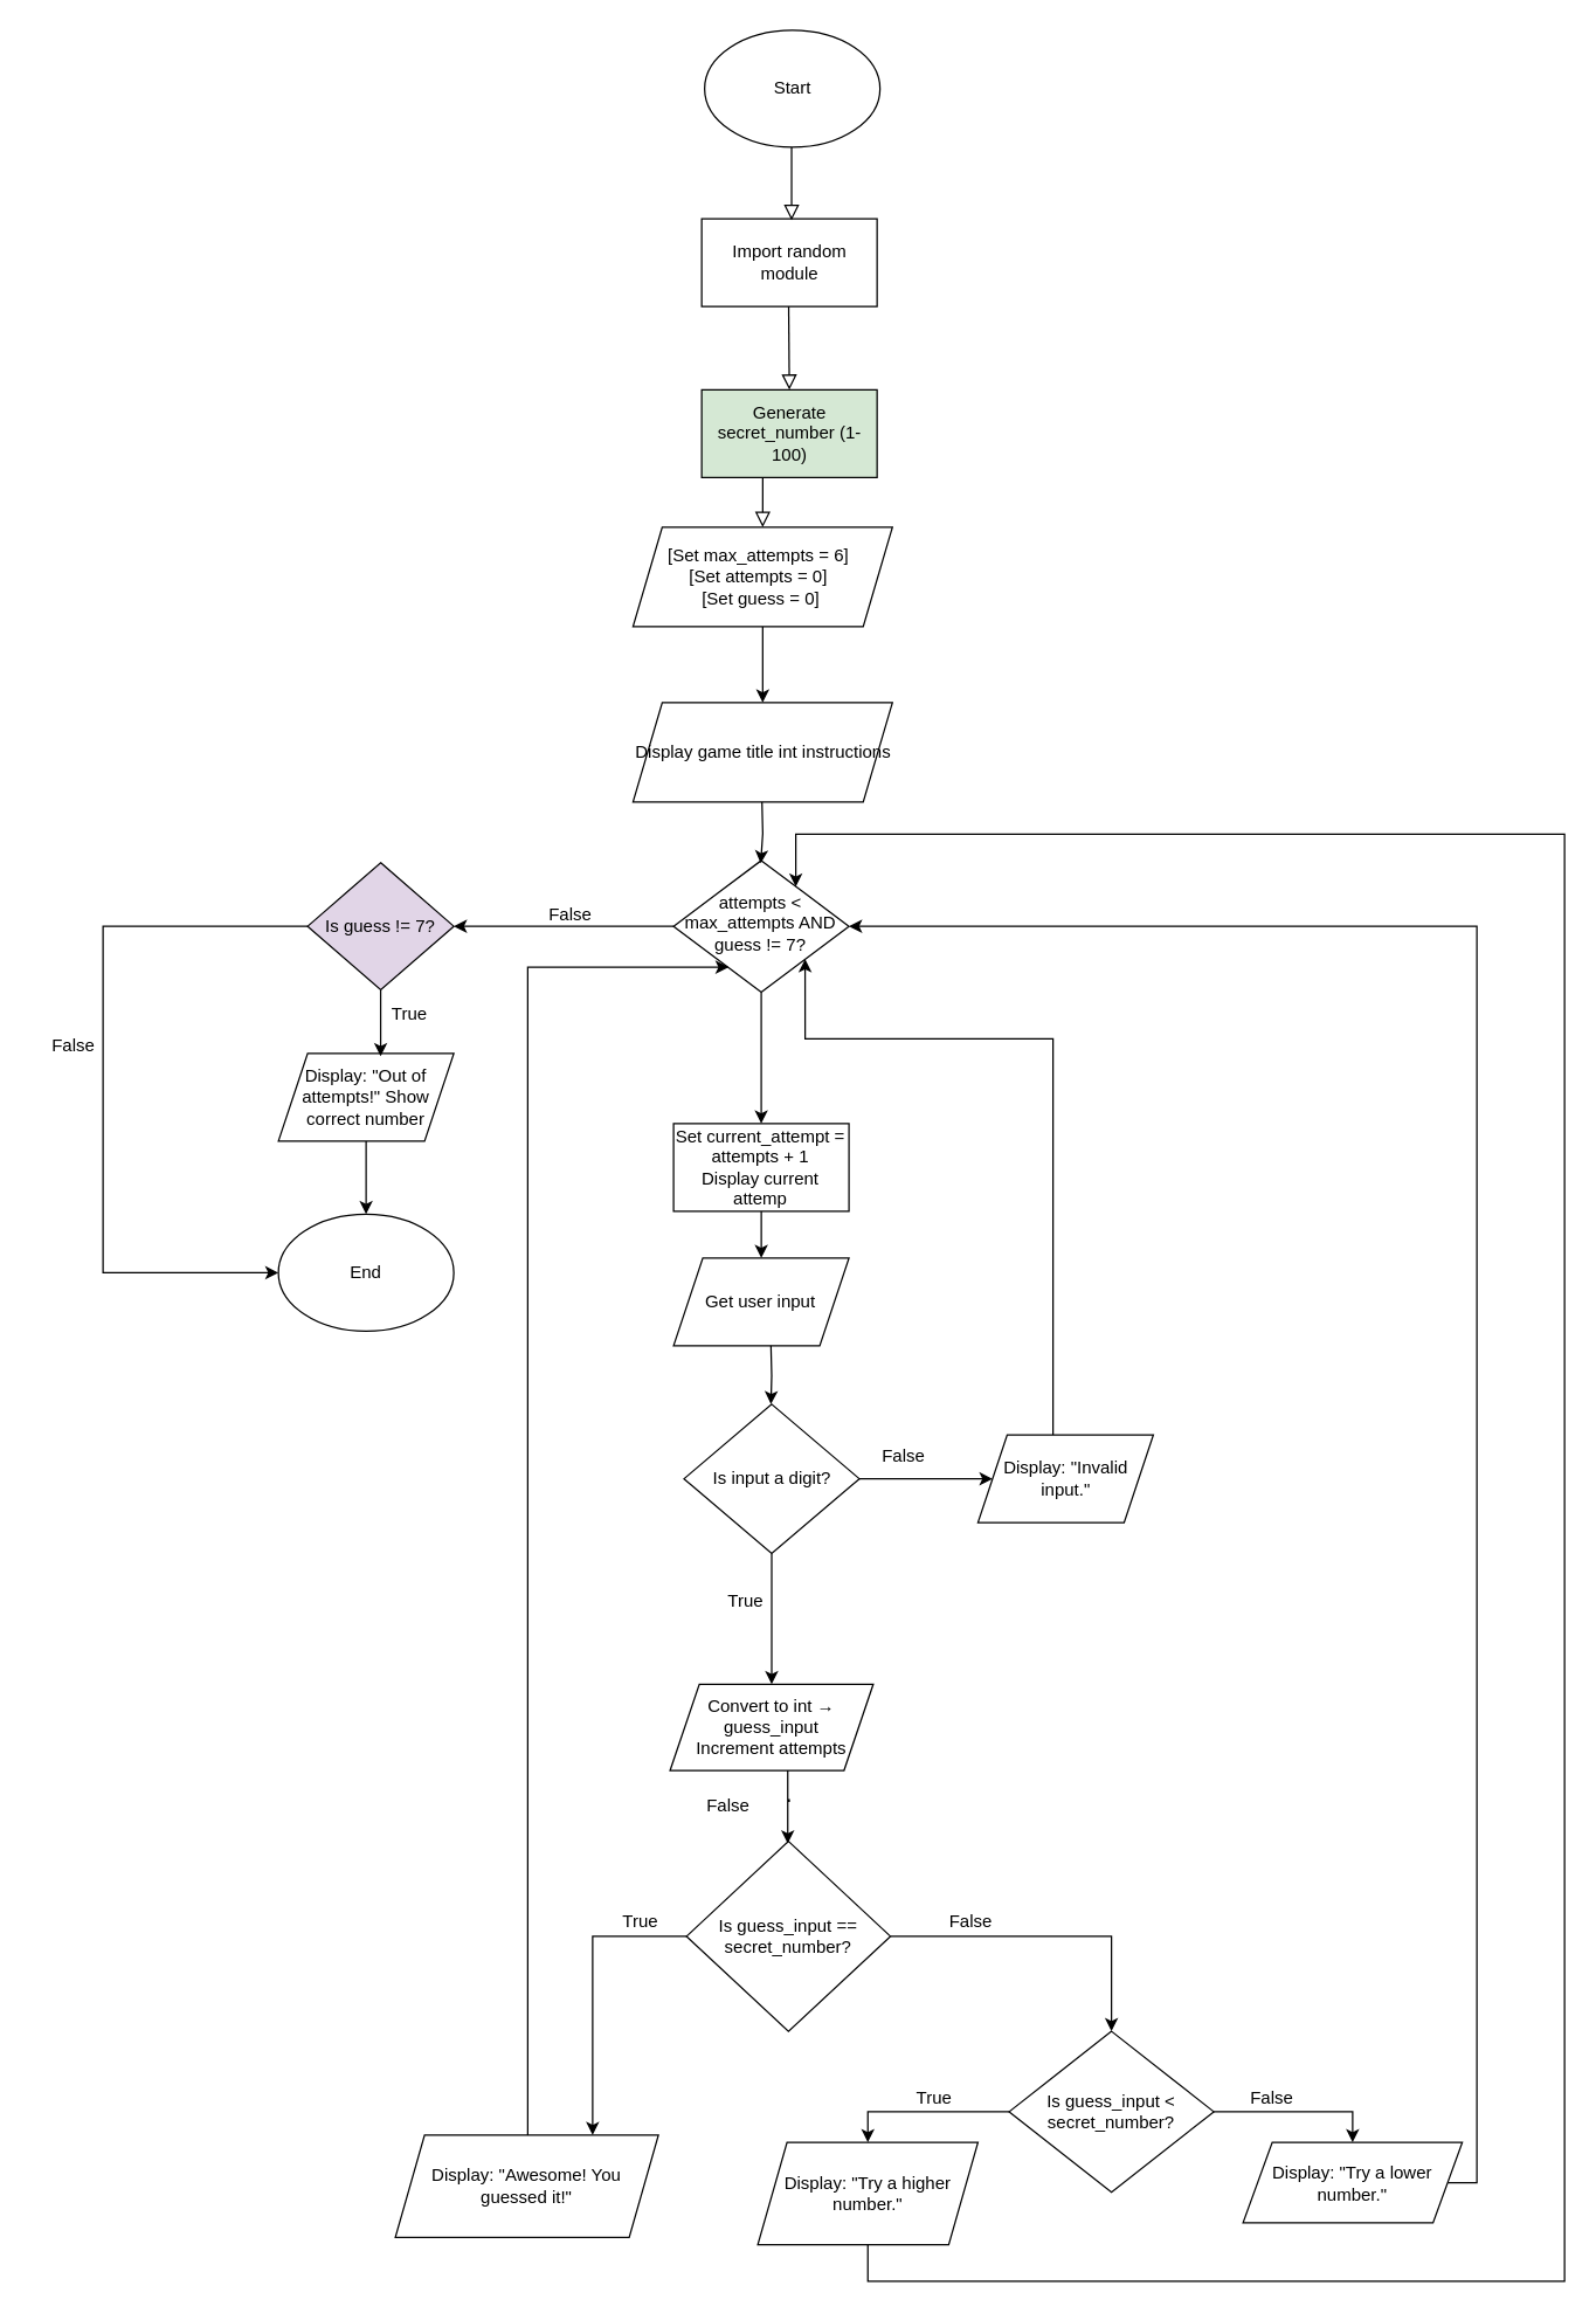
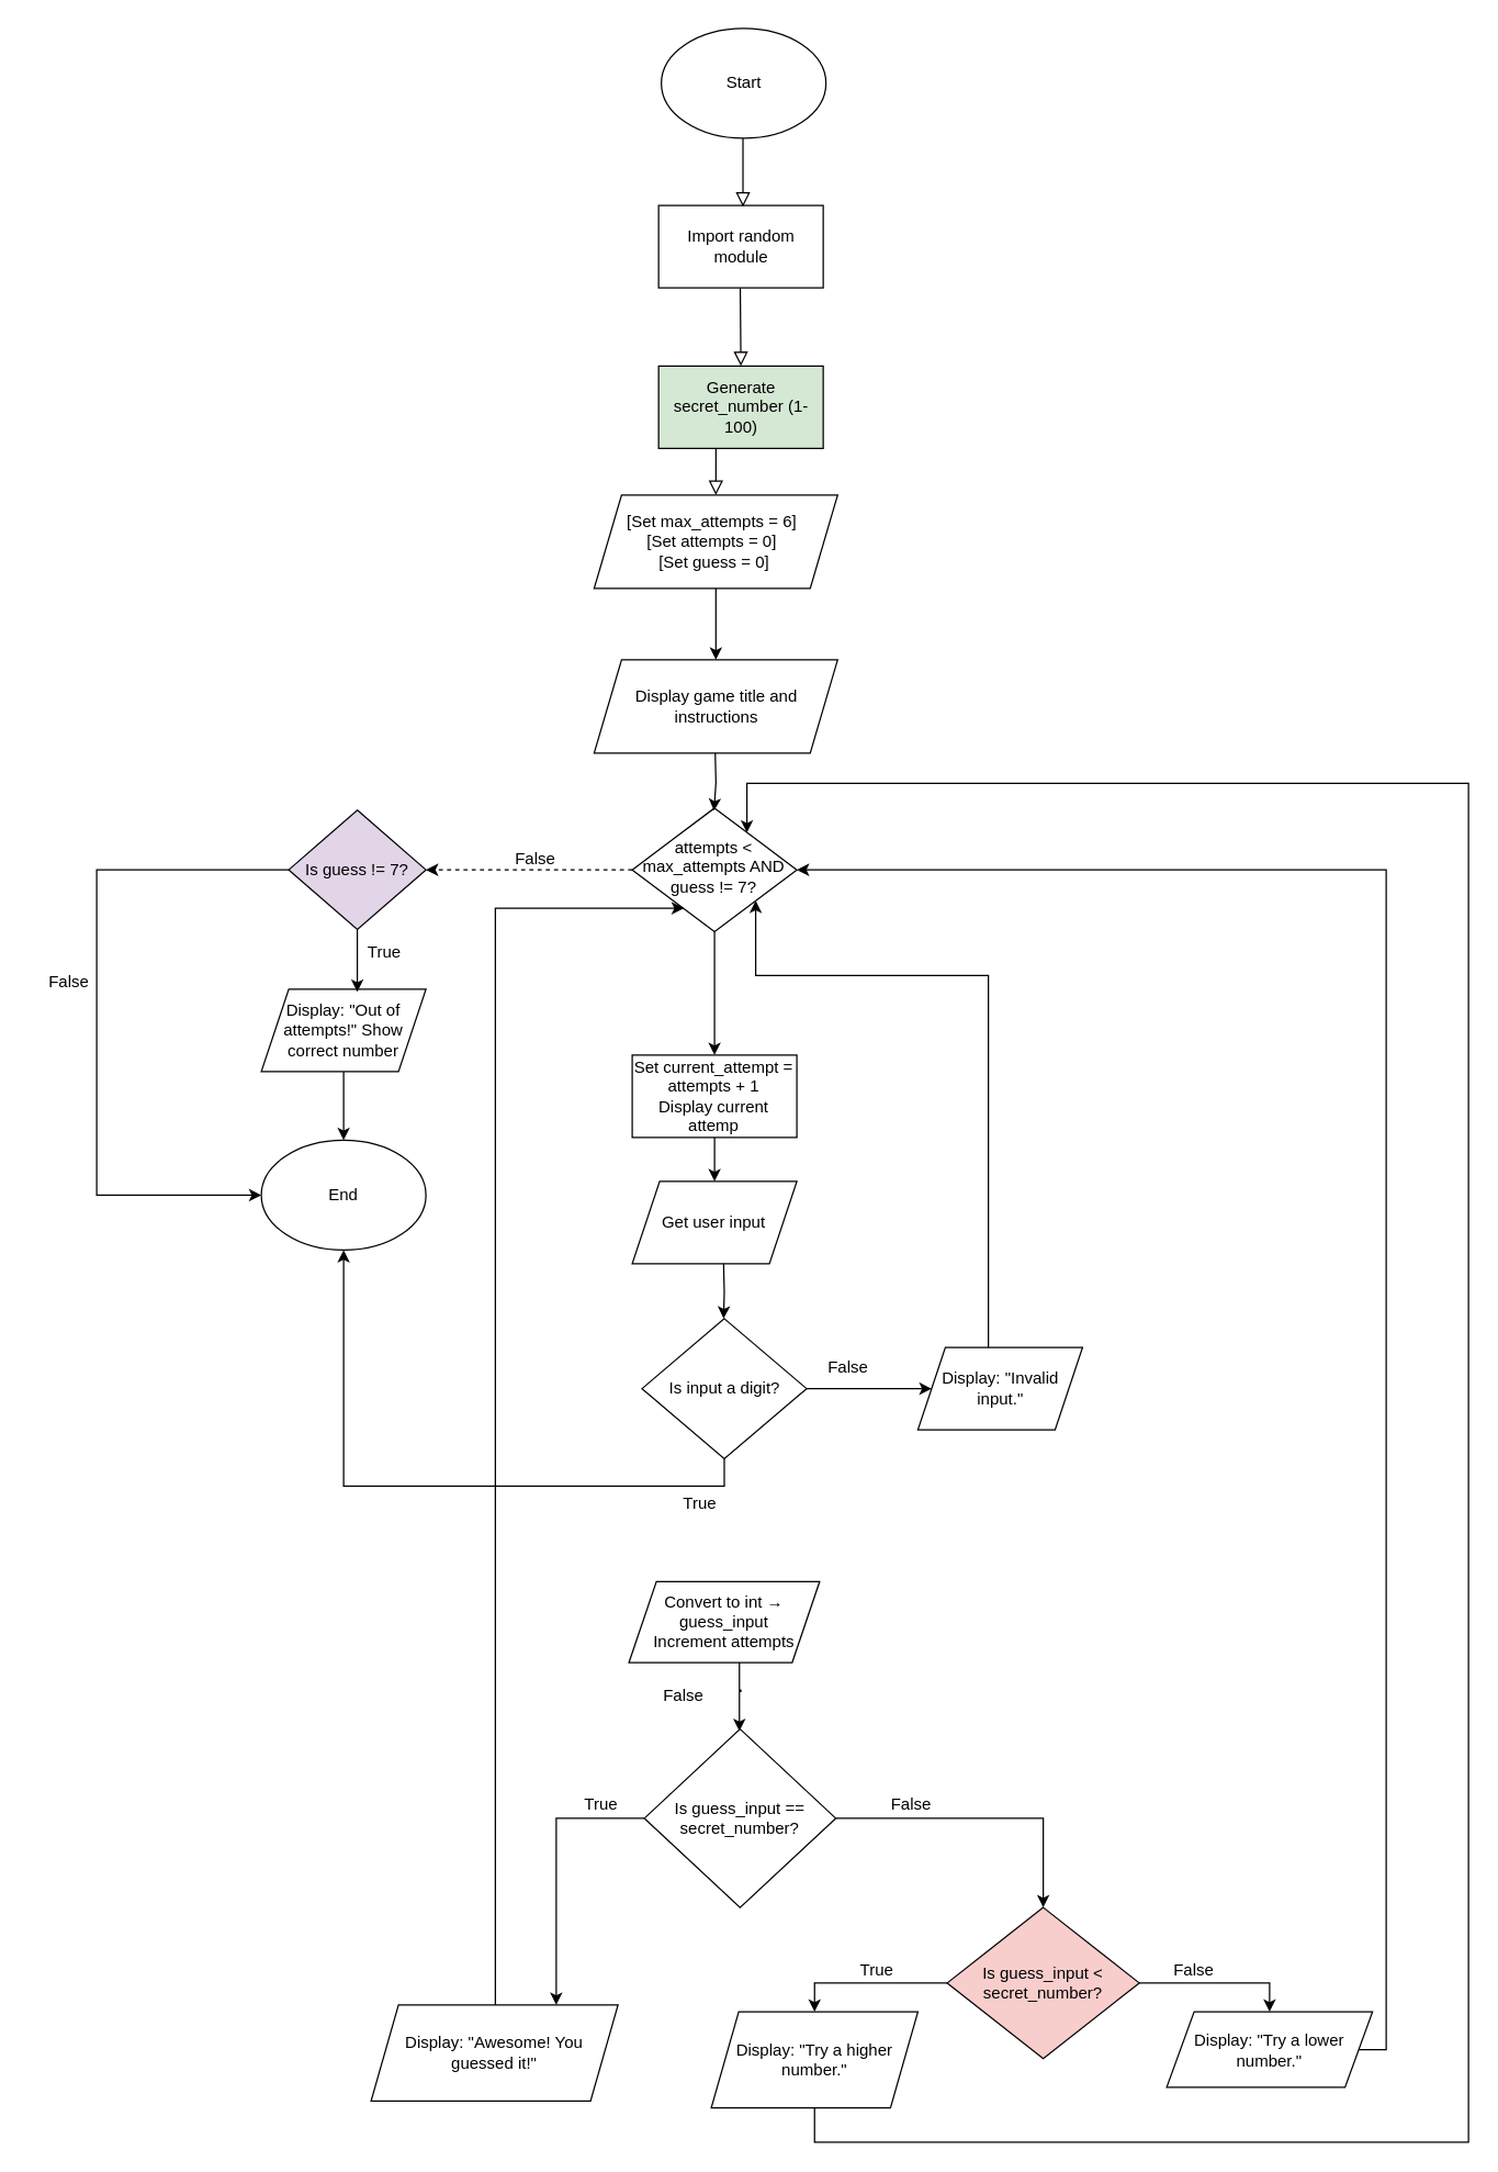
  <mxCell id="0" />
  <mxCell id="1" parent="0" />
  <mxCell id="2" value="Start" style="ellipse;whiteSpace=wrap;html=1;" vertex="1" parent="1"><mxGeometry x="481.62" y="20" width="120" height="80" as="geometry" /></mxCell>
  <mxCell id="3" style="edgeStyle=orthogonalEdgeStyle;rounded=0;orthogonalLoop=1;jettySize=auto;html=1;" edge="1" parent="1" source="4" target="25"><mxGeometry relative="1" as="geometry" /></mxCell>
  <mxCell id="4" value="&lt;div&gt;[Set max_attempts = 6]&amp;nbsp;&amp;nbsp;&lt;/div&gt;&lt;div&gt;[Set attempts = 0]&amp;nbsp;&amp;nbsp;&lt;/div&gt;&lt;div&gt;[Set guess = 0]&amp;nbsp;&lt;/div&gt;" style="shape=parallelogram;perimeter=parallelogramPerimeter;whiteSpace=wrap;html=1;fixedSize=1;" vertex="1" parent="1"><mxGeometry x="432.62" y="360" width="177.5" height="68" as="geometry" /></mxCell>
  <mxCell id="5" value="" style="rounded=0;html=1;jettySize=auto;orthogonalLoop=1;fontSize=11;endArrow=block;endFill=0;endSize=8;strokeWidth=1;shadow=0;labelBackgroundColor=none;edgeStyle=orthogonalEdgeStyle;exitX=0.5;exitY=1;exitDx=0;exitDy=0;entryX=0.5;entryY=0;entryDx=0;entryDy=0;" edge="1" parent="1" source="12" target="4"><mxGeometry relative="1" as="geometry"><mxPoint x="540.62" y="318" as="sourcePoint" /><mxPoint x="530.62" y="378" as="targetPoint" /></mxGeometry></mxCell>
  <mxCell id="6" style="edgeStyle=orthogonalEdgeStyle;rounded=0;orthogonalLoop=1;jettySize=auto;html=1;" edge="1" parent="1" source="8" target="10"><mxGeometry relative="1" as="geometry" /></mxCell>
- <mxCell id="7" style="edgeStyle=orthogonalEdgeStyle;rounded=0;orthogonalLoop=1;jettySize=auto;html=1;entryX=1;entryY=0.5;entryDx=0;entryDy=0;" edge="1" parent="1" source="8" target="42"><mxGeometry relative="1" as="geometry" /></mxCell>
+ <mxCell id="7" style="edgeStyle=orthogonalEdgeStyle;rounded=0;orthogonalLoop=1;jettySize=auto;html=1;entryX=1;entryY=0.5;entryDx=0;entryDy=0;dashed=1;" edge="1" parent="1" source="8" target="42"><mxGeometry relative="1" as="geometry" /></mxCell>
  <mxCell id="8" value="attempts &amp;lt; max_attempts AND guess != 7?" style="rhombus;whiteSpace=wrap;html=1;shadow=0;fontFamily=Helvetica;fontSize=12;align=center;strokeWidth=1;spacing=6;spacingTop=-4;" vertex="1" parent="1"><mxGeometry x="460.37" y="588" width="120" height="90" as="geometry" /></mxCell>
  <mxCell id="9" style="edgeStyle=orthogonalEdgeStyle;rounded=0;orthogonalLoop=1;jettySize=auto;html=1;" edge="1" parent="1" source="10" target="11"><mxGeometry relative="1" as="geometry" /></mxCell>
  <mxCell id="10" value="Set current_attempt = attempts + 1&lt;div&gt;Display current attemp&lt;/div&gt;" style="rounded=0;whiteSpace=wrap;html=1;" vertex="1" parent="1"><mxGeometry x="460.38" y="768" width="120" height="60" as="geometry" /></mxCell>
  <mxCell id="11" value="Get user input" style="shape=parallelogram;perimeter=parallelogramPerimeter;whiteSpace=wrap;html=1;fixedSize=1;" vertex="1" parent="1"><mxGeometry x="460.37" y="860" width="120" height="60" as="geometry" /></mxCell>
  <mxCell id="12" value="Generate secret_number (1-100)" style="rounded=0;whiteSpace=wrap;html=1;fillColor=#d5e8d4;" vertex="1" parent="1"><mxGeometry x="479.62" y="266" width="120" height="60" as="geometry" /></mxCell>
  <mxCell id="13" style="edgeStyle=orthogonalEdgeStyle;rounded=0;orthogonalLoop=1;jettySize=auto;html=1;entryX=0.75;entryY=0;entryDx=0;entryDy=0;" edge="1" parent="1" source="15" target="17"><mxGeometry relative="1" as="geometry"><mxPoint x="410" y="1324" as="targetPoint" /></mxGeometry></mxCell>
  <mxCell id="14" style="edgeStyle=orthogonalEdgeStyle;rounded=0;orthogonalLoop=1;jettySize=auto;html=1;entryX=0.5;entryY=0;entryDx=0;entryDy=0;" edge="1" parent="1" source="15" target="32"><mxGeometry relative="1" as="geometry"><mxPoint x="730" y="1324" as="targetPoint" /></mxGeometry></mxCell>
  <mxCell id="15" value="Is guess_input == secret_number?" style="rhombus;whiteSpace=wrap;html=1;" vertex="1" parent="1"><mxGeometry x="469.25" y="1259" width="139.5" height="130" as="geometry" /></mxCell>
  <mxCell id="16" style="edgeStyle=orthogonalEdgeStyle;rounded=0;orthogonalLoop=1;jettySize=auto;html=1;entryX=0.314;entryY=0.811;entryDx=0;entryDy=0;entryPerimeter=0;" edge="1" parent="1" target="8"><mxGeometry relative="1" as="geometry"><mxPoint x="481.62" y="660" as="targetPoint" /><mxPoint x="360.61" y="1475.03" as="sourcePoint" /><Array as="points"><mxPoint x="361" y="661" /></Array></mxGeometry></mxCell>
  <mxCell id="17" value="Display: &quot;Awesome! You guessed it!&quot;" style="shape=parallelogram;perimeter=parallelogramPerimeter;whiteSpace=wrap;html=1;fixedSize=1;" vertex="1" parent="1"><mxGeometry x="270" y="1460" width="180" height="70" as="geometry" /></mxCell>
  <mxCell id="18" value="Import random module" style="rounded=0;whiteSpace=wrap;html=1;" vertex="1" parent="1"><mxGeometry x="479.62" y="149" width="120" height="60" as="geometry" /></mxCell>
  <mxCell id="19" value="" style="rounded=0;html=1;jettySize=auto;orthogonalLoop=1;fontSize=11;endArrow=block;endFill=0;endSize=8;strokeWidth=1;shadow=0;labelBackgroundColor=none;edgeStyle=orthogonalEdgeStyle;exitX=0.5;exitY=1;exitDx=0;exitDy=0;entryX=0.5;entryY=0;entryDx=0;entryDy=0;" edge="1" parent="1"><mxGeometry relative="1" as="geometry"><mxPoint x="541.12" y="100" as="sourcePoint" /><mxPoint x="541.12" y="150" as="targetPoint" /></mxGeometry></mxCell>
  <mxCell id="20" value="" style="rounded=0;html=1;jettySize=auto;orthogonalLoop=1;fontSize=11;endArrow=block;endFill=0;endSize=8;strokeWidth=1;shadow=0;labelBackgroundColor=none;edgeStyle=orthogonalEdgeStyle;exitX=0.5;exitY=1;exitDx=0;exitDy=0;entryX=0.5;entryY=0;entryDx=0;entryDy=0;" edge="1" parent="1" target="12"><mxGeometry relative="1" as="geometry"><mxPoint x="539.12" y="209" as="sourcePoint" /><mxPoint x="539.12" y="259" as="targetPoint" /></mxGeometry></mxCell>
  <mxCell id="21" value="True" style="text;strokeColor=none;align=center;fillColor=none;html=1;verticalAlign=middle;whiteSpace=wrap;rounded=0;" vertex="1" parent="1"><mxGeometry x="479.62" y="1080" width="60" height="30" as="geometry" /></mxCell>
  <mxCell id="22" value="False" style="text;strokeColor=none;align=center;fillColor=none;html=1;verticalAlign=middle;whiteSpace=wrap;rounded=0;" vertex="1" parent="1"><mxGeometry x="467.5" y="1220" width="60" height="30" as="geometry" /></mxCell>
  <mxCell id="23" value="True" style="text;strokeColor=none;align=center;fillColor=none;html=1;verticalAlign=middle;whiteSpace=wrap;rounded=0;" vertex="1" parent="1"><mxGeometry x="407.5" y="1299" width="60" height="30" as="geometry" /></mxCell>
  <mxCell id="24" value="False" style="text;strokeColor=none;align=center;fillColor=none;html=1;verticalAlign=middle;whiteSpace=wrap;rounded=0;" vertex="1" parent="1"><mxGeometry x="634" y="1299" width="60" height="30" as="geometry" /></mxCell>
- <mxCell id="25" value="Display game title int instructions" style="shape=parallelogram;perimeter=parallelogramPerimeter;whiteSpace=wrap;html=1;fixedSize=1;" vertex="1" parent="1"><mxGeometry x="432.62" y="480" width="177.5" height="68" as="geometry" /></mxCell>
- <mxCell id="26" style="edgeStyle=orthogonalEdgeStyle;rounded=0;orthogonalLoop=1;jettySize=auto;html=1;exitX=0.5;exitY=1;exitDx=0;exitDy=0;entryX=0.5;entryY=0;entryDx=0;entryDy=0;" edge="1" parent="1" source="28" target="29"><mxGeometry relative="1" as="geometry" /></mxCell>
+ <mxCell id="25" value="Display game title and instructions" style="shape=parallelogram;perimeter=parallelogramPerimeter;whiteSpace=wrap;html=1;fixedSize=1;" vertex="1" parent="1"><mxGeometry x="432.62" y="480" width="177.5" height="68" as="geometry" /></mxCell>
+ <mxCell id="26" style="edgeStyle=orthogonalEdgeStyle;rounded=0;orthogonalLoop=1;jettySize=auto;html=1;exitX=0.5;exitY=1;exitDx=0;exitDy=0;" edge="1" parent="1" source="28" target="48"><mxGeometry relative="1" as="geometry" /></mxCell>
  <mxCell id="27" style="edgeStyle=orthogonalEdgeStyle;rounded=0;orthogonalLoop=1;jettySize=auto;html=1;entryX=0;entryY=0.5;entryDx=0;entryDy=0;" edge="1" parent="1" source="28" target="37"><mxGeometry relative="1" as="geometry" /></mxCell>
  <mxCell id="28" value="Is input a digit?" style="rhombus;whiteSpace=wrap;html=1;" vertex="1" parent="1"><mxGeometry x="467.5" y="960" width="120" height="102" as="geometry" /></mxCell>
  <mxCell id="29" value="Convert to int → guess_input&lt;div&gt;Increment attempts&lt;/div&gt;" style="shape=parallelogram;perimeter=parallelogramPerimeter;whiteSpace=wrap;html=1;fixedSize=1;" vertex="1" parent="1"><mxGeometry x="458" y="1151.5" width="139" height="59" as="geometry" /></mxCell>
  <mxCell id="30" style="edgeStyle=orthogonalEdgeStyle;rounded=0;orthogonalLoop=1;jettySize=auto;html=1;entryX=0.5;entryY=0;entryDx=0;entryDy=0;" edge="1" parent="1" source="32" target="33"><mxGeometry relative="1" as="geometry"><mxPoint x="610" y="1444" as="targetPoint" /></mxGeometry></mxCell>
  <mxCell id="31" style="edgeStyle=orthogonalEdgeStyle;rounded=0;orthogonalLoop=1;jettySize=auto;html=1;entryX=0.5;entryY=0;entryDx=0;entryDy=0;" edge="1" parent="1" source="32" target="35"><mxGeometry relative="1" as="geometry"><mxPoint x="900" y="1444" as="targetPoint" /></mxGeometry></mxCell>
- <mxCell id="32" value="Is guess_input &lt; secret_number?" style="rhombus;whiteSpace=wrap;html=1;" vertex="1" parent="1"><mxGeometry x="690" y="1389" width="140" height="110" as="geometry" /></mxCell>
+ <mxCell id="32" value="Is guess_input &lt; secret_number?" style="rhombus;whiteSpace=wrap;html=1;fillColor=#f8cecc;" vertex="1" parent="1"><mxGeometry x="690" y="1389" width="140" height="110" as="geometry" /></mxCell>
  <mxCell id="33" value="Display: &quot;Try a higher number.&quot;" style="shape=parallelogram;perimeter=parallelogramPerimeter;whiteSpace=wrap;html=1;fixedSize=1;" vertex="1" parent="1"><mxGeometry x="518" y="1465" width="150.63" height="70" as="geometry" /></mxCell>
  <mxCell id="34" style="edgeStyle=orthogonalEdgeStyle;rounded=0;orthogonalLoop=1;jettySize=auto;html=1;" edge="1" parent="1" source="35" target="8"><mxGeometry relative="1" as="geometry"><mxPoint x="1040" y="630" as="targetPoint" /><Array as="points"><mxPoint x="1010" y="1493" /><mxPoint x="1010" y="633" /></Array></mxGeometry></mxCell>
  <mxCell id="35" value="Display: &quot;Try a lower number.&quot;" style="shape=parallelogram;perimeter=parallelogramPerimeter;whiteSpace=wrap;html=1;fixedSize=1;" vertex="1" parent="1"><mxGeometry x="850" y="1465" width="150" height="55" as="geometry" /></mxCell>
  <mxCell id="36" style="edgeStyle=orthogonalEdgeStyle;rounded=0;orthogonalLoop=1;jettySize=auto;html=1;entryX=1;entryY=1;entryDx=0;entryDy=0;" edge="1" parent="1" source="37" target="8"><mxGeometry relative="1" as="geometry"><mxPoint x="728.63" y="710" as="targetPoint" /><Array as="points"><mxPoint x="720" y="710" /><mxPoint x="550" y="710" /></Array></mxGeometry></mxCell>
  <mxCell id="37" value="Display: &quot;Invalid input.&quot;" style="shape=parallelogram;perimeter=parallelogramPerimeter;whiteSpace=wrap;html=1;fixedSize=1;" vertex="1" parent="1"><mxGeometry x="668.63" y="981" width="120" height="60" as="geometry" /></mxCell>
  <mxCell id="38" value="True" style="text;strokeColor=none;align=center;fillColor=none;html=1;verticalAlign=middle;whiteSpace=wrap;rounded=0;" vertex="1" parent="1"><mxGeometry x="608.63" y="1420" width="60" height="30" as="geometry" /></mxCell>
  <mxCell id="39" value="False" style="text;strokeColor=none;align=center;fillColor=none;html=1;verticalAlign=middle;whiteSpace=wrap;rounded=0;" vertex="1" parent="1"><mxGeometry x="840" y="1420" width="60" height="30" as="geometry" /></mxCell>
  <mxCell id="40" style="edgeStyle=orthogonalEdgeStyle;rounded=0;orthogonalLoop=1;jettySize=auto;html=1;entryX=0.697;entryY=0.2;entryDx=0;entryDy=0;entryPerimeter=0;" edge="1" parent="1" source="33" target="8"><mxGeometry relative="1" as="geometry"><Array as="points"><mxPoint x="593" y="1560" /><mxPoint x="1070" y="1560" /><mxPoint x="1070" y="570" /><mxPoint x="544" y="570" /></Array></mxGeometry></mxCell>
  <mxCell id="41" style="edgeStyle=orthogonalEdgeStyle;rounded=0;orthogonalLoop=1;jettySize=auto;html=1;entryX=0;entryY=0.5;entryDx=0;entryDy=0;" edge="1" parent="1" source="42" target="48"><mxGeometry relative="1" as="geometry"><mxPoint x="110" y="870" as="targetPoint" /><Array as="points"><mxPoint x="70" y="633" /><mxPoint x="70" y="870" /></Array></mxGeometry></mxCell>
  <mxCell id="42" value="Is guess != 7?" style="rhombus;whiteSpace=wrap;html=1;fillColor=#e1d5e7;" vertex="1" parent="1"><mxGeometry x="210" y="589.5" width="100" height="87" as="geometry" /></mxCell>
  <mxCell id="43" value="False" style="text;strokeColor=none;align=center;fillColor=none;html=1;verticalAlign=middle;whiteSpace=wrap;rounded=0;" vertex="1" parent="1"><mxGeometry x="360" y="610" width="60" height="30" as="geometry" /></mxCell>
  <mxCell id="44" style="edgeStyle=orthogonalEdgeStyle;rounded=0;orthogonalLoop=1;jettySize=auto;html=1;entryX=0.5;entryY=0;entryDx=0;entryDy=0;" edge="1" parent="1" source="45" target="48"><mxGeometry relative="1" as="geometry" /></mxCell>
  <mxCell id="45" value="Display: &quot;Out of attempts!&quot; Show correct number" style="shape=parallelogram;perimeter=parallelogramPerimeter;whiteSpace=wrap;html=1;fixedSize=1;" vertex="1" parent="1"><mxGeometry x="190" y="720" width="120" height="60" as="geometry" /></mxCell>
  <mxCell id="46" style="edgeStyle=orthogonalEdgeStyle;rounded=0;orthogonalLoop=1;jettySize=auto;html=1;entryX=0.583;entryY=0.033;entryDx=0;entryDy=0;entryPerimeter=0;" edge="1" parent="1" source="42" target="45"><mxGeometry relative="1" as="geometry" /></mxCell>
  <mxCell id="47" value="True" style="text;strokeColor=none;align=center;fillColor=none;html=1;verticalAlign=middle;whiteSpace=wrap;rounded=0;" vertex="1" parent="1"><mxGeometry y="678" width="60" height="30" as="geometry" x="250" /></mxCell>
  <mxCell id="48" value="End" style="ellipse;whiteSpace=wrap;html=1;" vertex="1" parent="1"><mxGeometry x="190" y="830" width="120" height="80" as="geometry" /></mxCell>
  <mxCell id="49" value="False" style="text;strokeColor=none;align=center;fillColor=none;html=1;verticalAlign=middle;whiteSpace=wrap;rounded=0;" vertex="1" parent="1"><mxGeometry x="20" y="700" width="60" height="30" as="geometry" /></mxCell>
  <mxCell id="50" style="edgeStyle=orthogonalEdgeStyle;rounded=0;orthogonalLoop=1;jettySize=auto;html=1;" edge="1" parent="1"><mxGeometry relative="1" as="geometry"><mxPoint x="527" y="920" as="sourcePoint" /><mxPoint x="527" y="960" as="targetPoint" /></mxGeometry></mxCell>
  <mxCell id="51" value="False" style="text;strokeColor=none;align=center;fillColor=none;html=1;verticalAlign=middle;whiteSpace=wrap;rounded=0;" vertex="1" parent="1"><mxGeometry x="587.5" y="981" width="60" height="30" as="geometry" /></mxCell>
  <mxCell id="52" style="edgeStyle=orthogonalEdgeStyle;rounded=0;orthogonalLoop=1;jettySize=auto;html=1;" edge="1" parent="1"><mxGeometry relative="1" as="geometry"><mxPoint x="538.5" y="1210.5" as="sourcePoint" /><mxPoint x="538.5" y="1260.5" as="targetPoint" /><Array as="points"><mxPoint x="538.5" y="1231.5" /><mxPoint x="539.5" y="1231.5" /><mxPoint x="539.5" y="1230.5" /><mxPoint x="538.5" y="1230.5" /></Array></mxGeometry></mxCell>
  <mxCell id="53" style="edgeStyle=orthogonalEdgeStyle;rounded=0;orthogonalLoop=1;jettySize=auto;html=1;" edge="1" parent="1"><mxGeometry relative="1" as="geometry"><mxPoint x="520.87" y="548" as="sourcePoint" /><mxPoint x="520" y="590" as="targetPoint" /></mxGeometry></mxCell>
